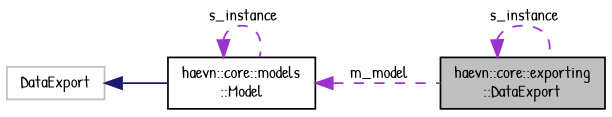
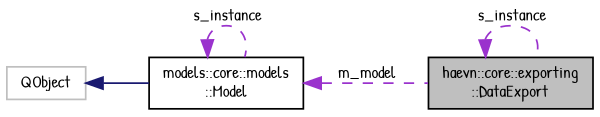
  digraph {
    fontname="Patrick Hand"
    rankdir=LR
    node [color=black fillcolor=white fontname="Patrick Hand" fontsize=10 shape=record style=filled]
    edge [color=darkorchid3 dir=back fontname="Patrick Hand" fontsize=10 labelfontname=Helvetica labelfontsize=10 style=dashed]
    n1 [fillcolor=grey75 fontcolor=black height=0.2 label="haevn::core::exporting\l::DataExport" width=0.4]
-   n2 [color=grey75 height=0.2 label=DataExport width=0.4]
-   n3 [height=0.2 label="haevn::core::models\l::Model" width=0.4]
+   n2 [color=grey75 height=0.2 label=QObject width=0.4]
+   n3 [height=0.2 label="models::core::models\l::Model" width=0.4]
    n1 -> n1 [label=" s_instance"]
    n2 -> n3 [color=midnightblue style=solid]
    n3 -> n1 [label=" m_model"]
    n3 -> n3 [label=" s_instance"]
  }
